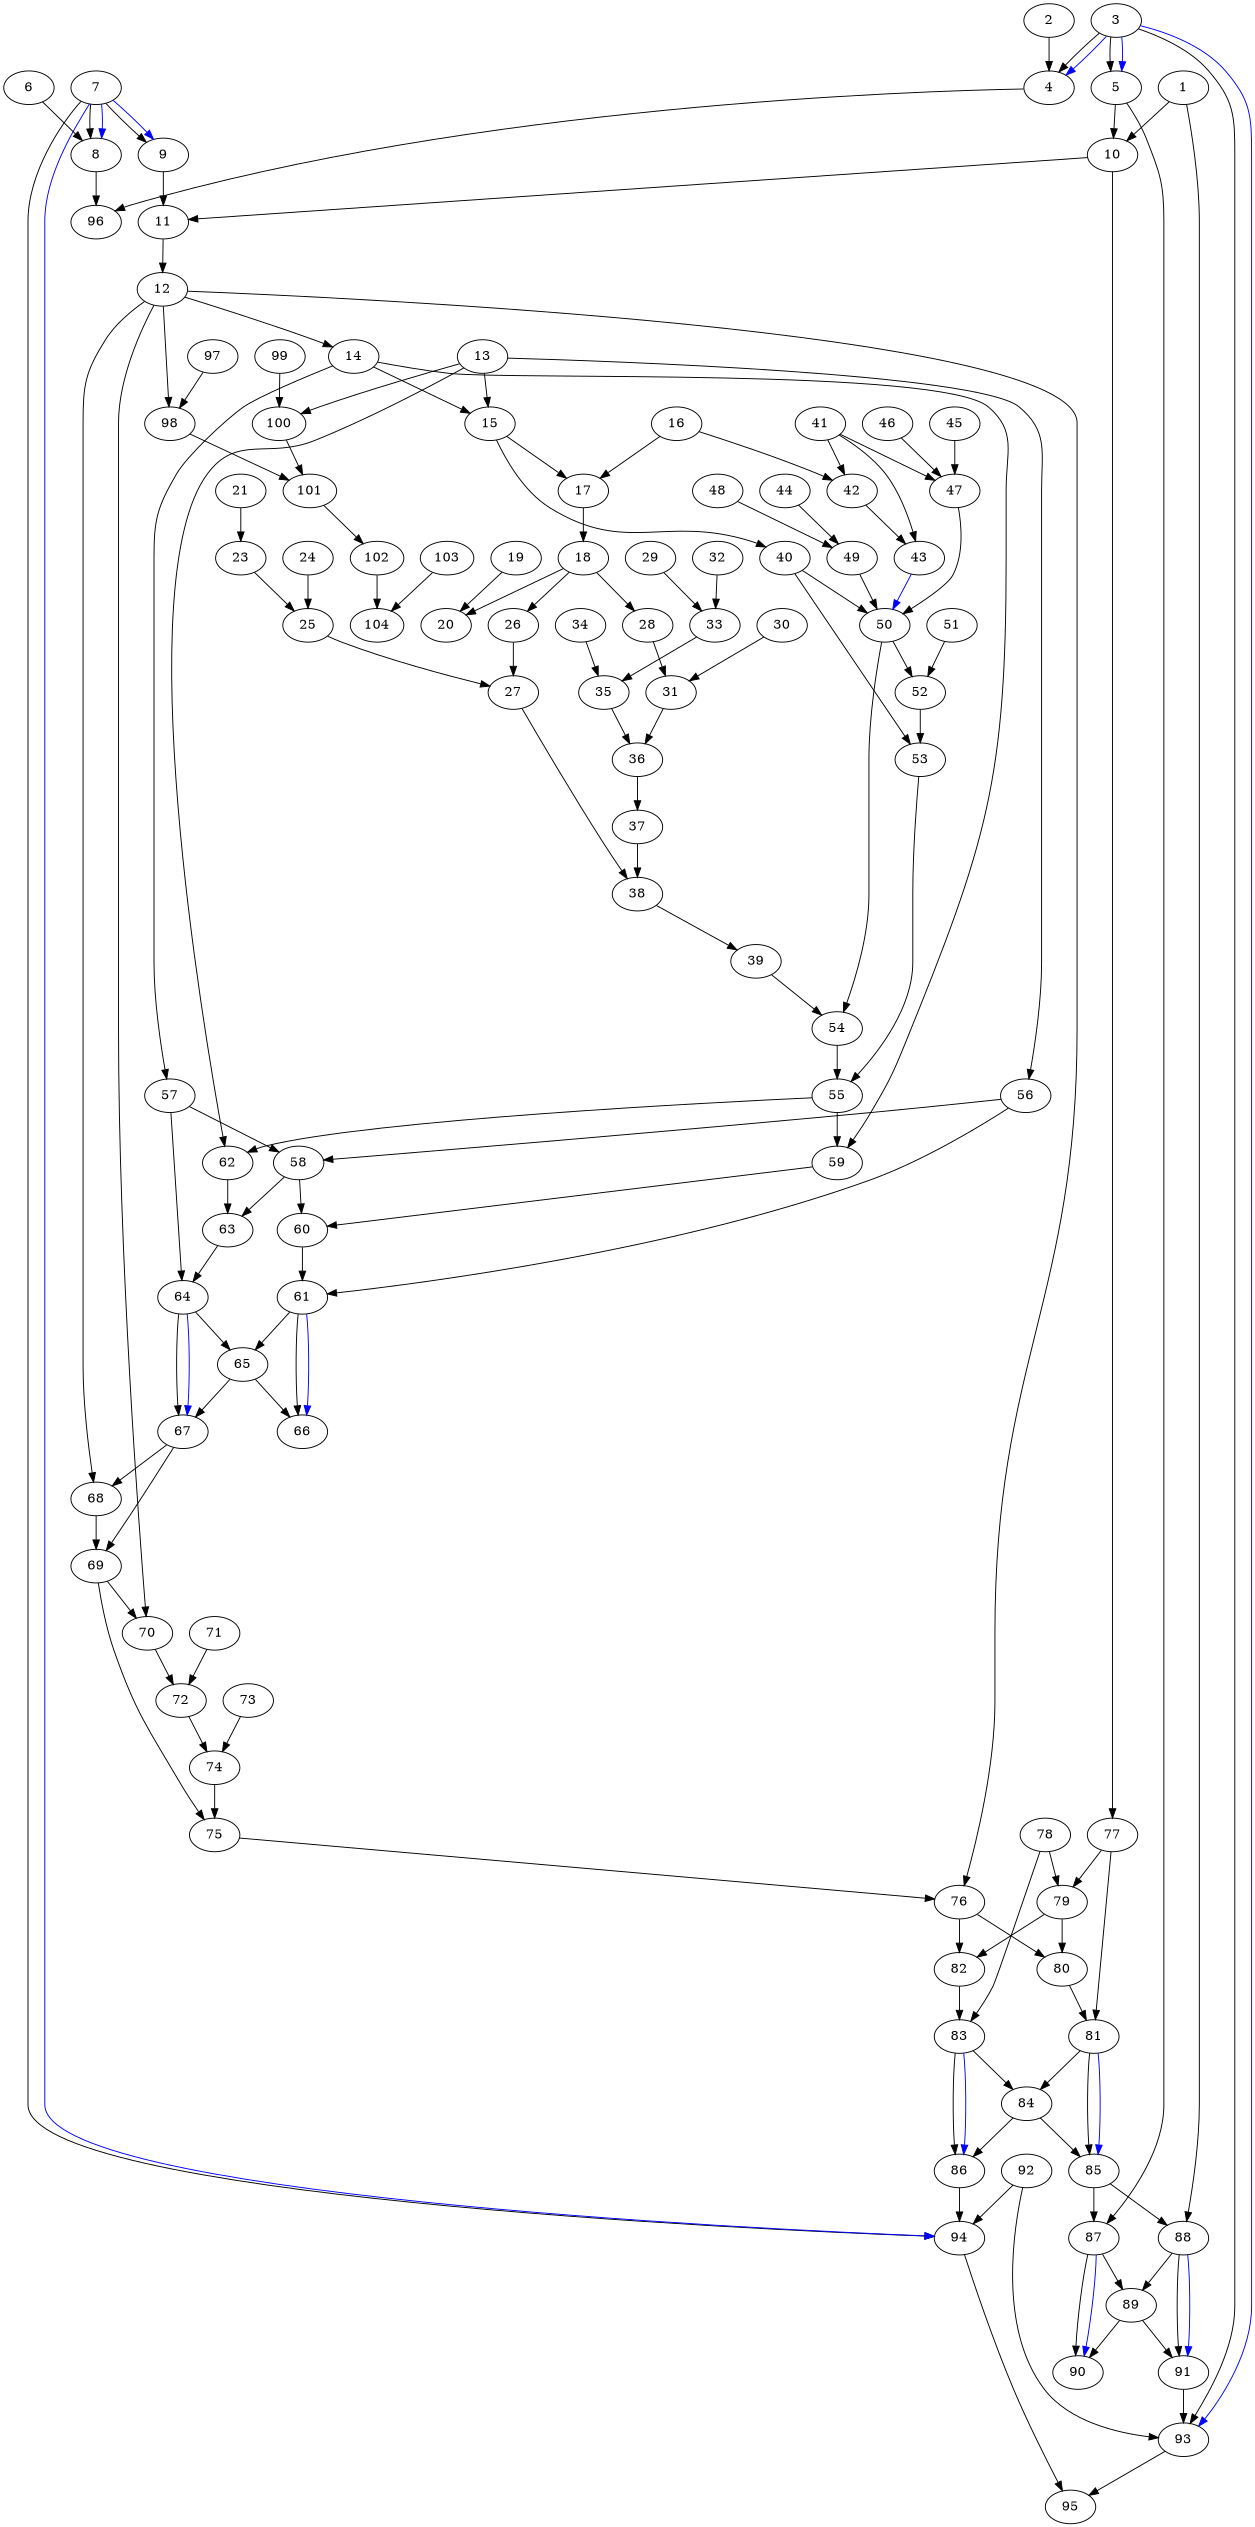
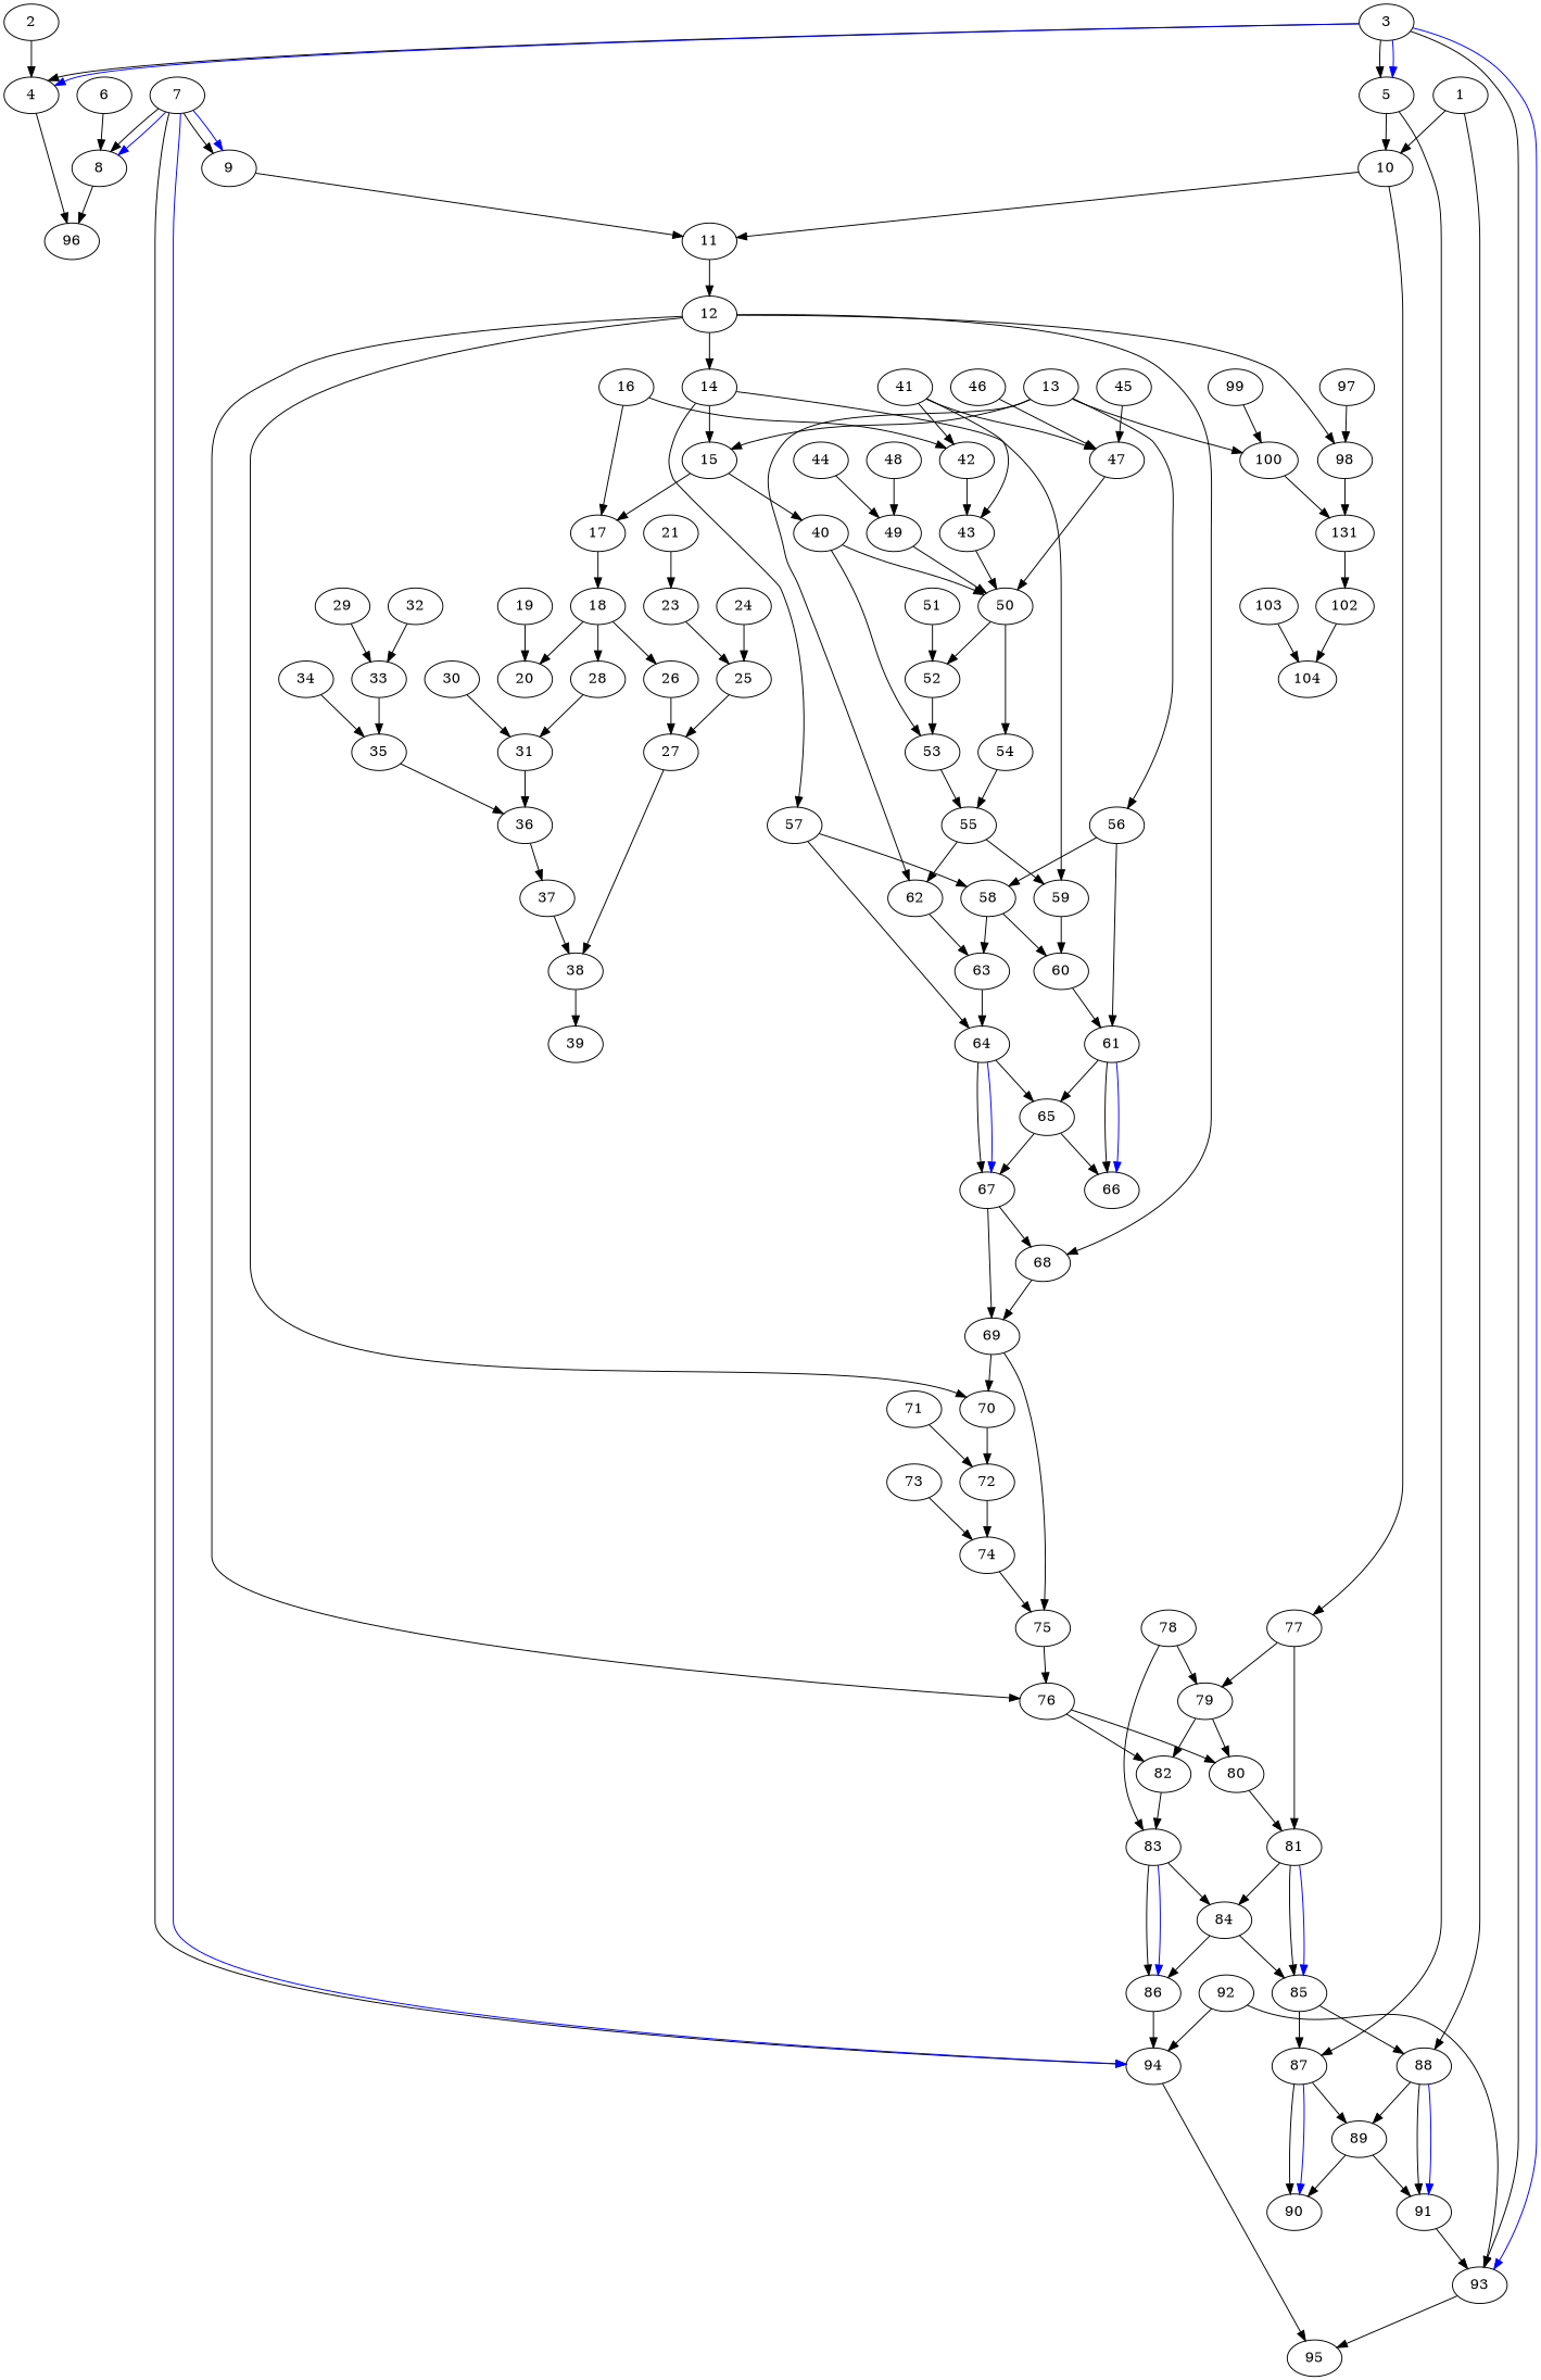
  digraph {
    3
    4
    5
    93
    96
    10
    87
    95
    2
    11
    77
    89
    90
    7
    8
    9
    94
    6
    12
    1
    88
    91
    79
    81
    14
    68
    70
    76
    98
    15
    57
    59
    69
    72
    80
    82
-   101
+   101 [label=131]
    17
    40
    58
    64
    60
    13
    56
    62
    100
    61
    63
    18
    50
    53
    20
    26
    28
    16
    42
    43
    27
    31
    19
    21
    23
    25
    38
    24
    39
    36
    37
    30
    29
    33
    35
    32
    34
    54
    55
    52
    41
    47
    45
    46
    44
    49
    48
    51
    65
    66
    67
    75
    74
    71
    73
    83
    84
    85
    78
    86
    92
    102
    97
    99
    104
    103
    3 -> 4
    3 -> 4 [color=blue]
    3 -> 5
    3 -> 5 [color=blue]
    3 -> 93
    3 -> 93 [color=blue]
    4 -> 96
    5 -> 10
    5 -> 87
    93 -> 95
    10 -> 11
    10 -> 77
    87 -> 89
    87 -> 90
    87 -> 90 [color=blue]
    2 -> 4
    11 -> 12
    77 -> 79
    77 -> 81
    89 -> 90
    89 -> 91
    7 -> 8
    7 -> 8 [color=blue]
    7 -> 9
    7 -> 9 [color=blue]
    7 -> 94
    7 -> 94 [color=blue]
    8 -> 96
    9 -> 11
    94 -> 95
    6 -> 8
    12 -> 14
    12 -> 68
    12 -> 70
    12 -> 76
    12 -> 98
    1 -> 10
    1 -> 88
    88 -> 89
    88 -> 91
    88 -> 91 [color=blue]
    91 -> 93
    79 -> 80
    79 -> 82
    81 -> 84
    81 -> 85
    81 -> 85 [color=blue]
    14 -> 15
    14 -> 57
    14 -> 59
    68 -> 69
    70 -> 72
    76 -> 80
    76 -> 82
    98 -> 101
    15 -> 17
    15 -> 40
    57 -> 58
    57 -> 64
    59 -> 60
    69 -> 70
    69 -> 75
    72 -> 74
    80 -> 81
    82 -> 83
    101 -> 102
    17 -> 18
    40 -> 50
    40 -> 53
    58 -> 60
    58 -> 63
    64 -> 65
    64 -> 67
    64 -> 67 [color=blue]
    60 -> 61
    13 -> 15
    13 -> 56
    13 -> 62
    13 -> 100
    56 -> 58
    56 -> 61
    62 -> 63
    100 -> 101
    61 -> 65
    61 -> 66
    61 -> 66 [color=blue]
    63 -> 64
    18 -> 20
    18 -> 26
    18 -> 28
    50 -> 54
    50 -> 52
    53 -> 55
    26 -> 27
    28 -> 31
    16 -> 17
    16 -> 42
    42 -> 43
-   43 -> 50 [color=blue]
+   43 -> 50
    27 -> 38
    31 -> 36
    19 -> 20
    21 -> 23
    23 -> 25
    25 -> 27
    38 -> 39
    24 -> 25
-   39 -> 54
    36 -> 37
    37 -> 38
    30 -> 31
    29 -> 33
    33 -> 35
    35 -> 36
    32 -> 33
    34 -> 35
    54 -> 55
    55 -> 59
    55 -> 62
    52 -> 53
    41 -> 42
    41 -> 43
    41 -> 47
    47 -> 50
    45 -> 47
    46 -> 47
    44 -> 49
    49 -> 50
    48 -> 49
    51 -> 52
    65 -> 66
    65 -> 67
    67 -> 68
    67 -> 69
    75 -> 76
    74 -> 75
    71 -> 72
    73 -> 74
    83 -> 84
    83 -> 86
    83 -> 86 [color=blue]
    84 -> 85
    84 -> 86
    85 -> 87
    85 -> 88
    78 -> 79
    78 -> 83
    86 -> 94
    92 -> 93
    92 -> 94
    102 -> 104
    97 -> 98
    99 -> 100
    103 -> 104
  }
